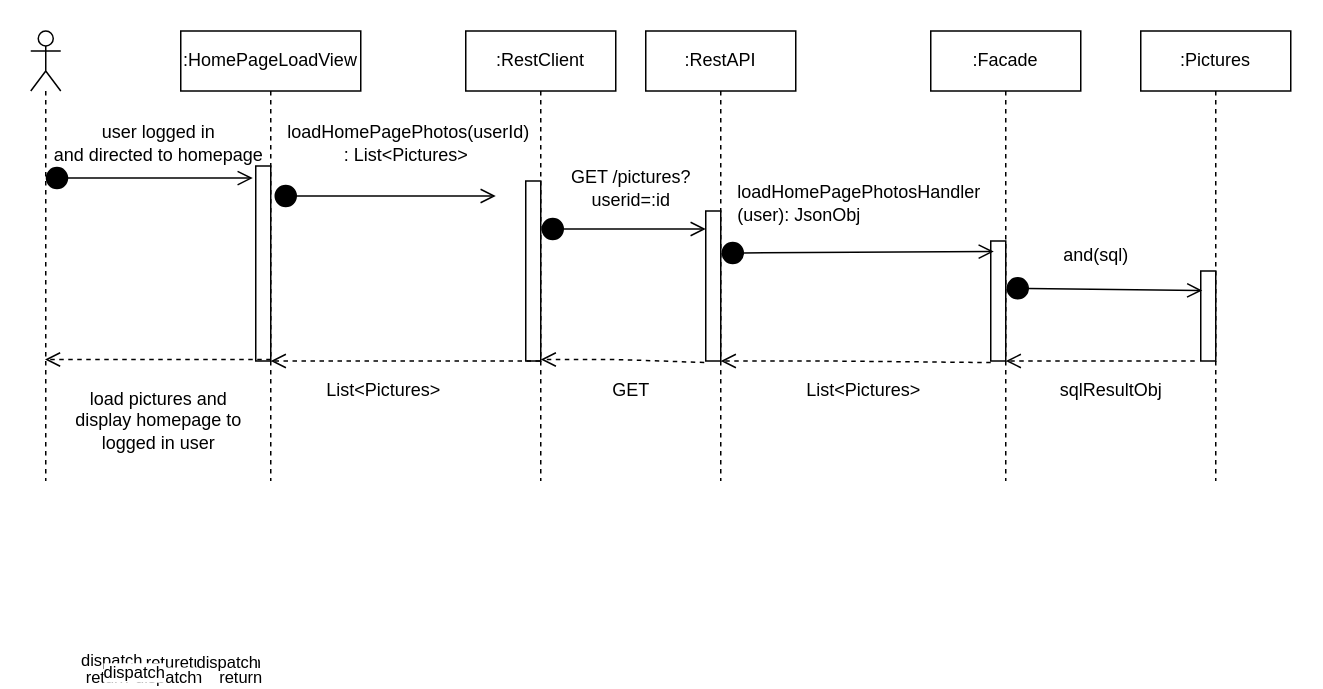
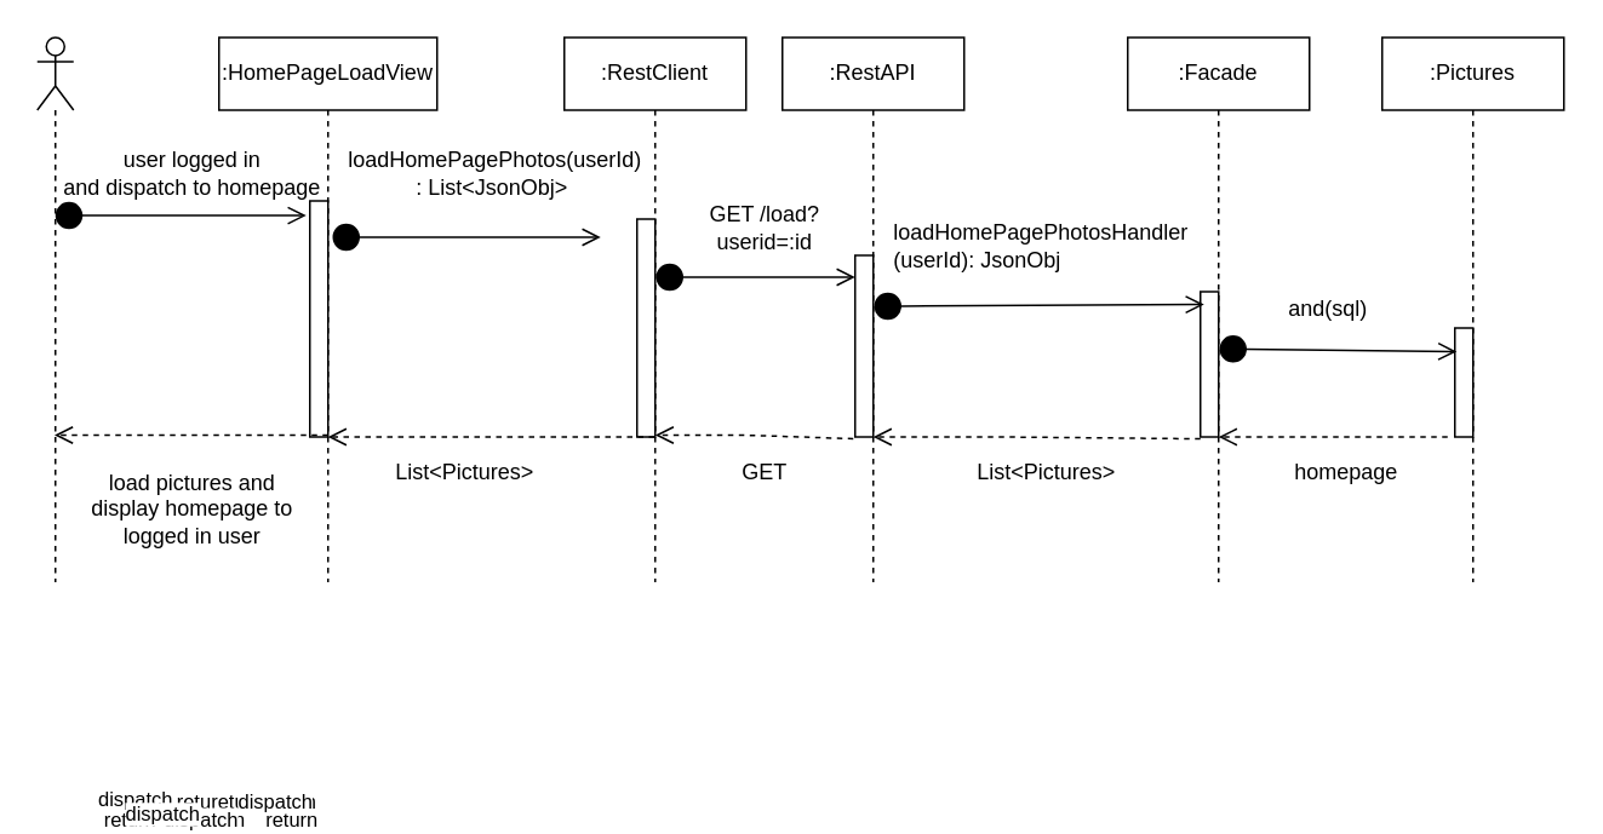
  <mxCell id="0" />
  <mxCell id="1" parent="0" />
  <mxCell id="2" value="" style="shape=umlLifeline;participant=umlActor;perimeter=lifelinePerimeter;whiteSpace=wrap;html=1;container=1;collapsible=0;recursiveResize=0;verticalAlign=top;spacingTop=36;outlineConnect=0;" vertex="1" parent="1"><mxGeometry y="20" width="20" height="300" as="geometry" x="20" /></mxCell>
  <mxCell id="3" value=":HomePageLoadView" style="shape=umlLifeline;perimeter=lifelinePerimeter;whiteSpace=wrap;html=1;container=1;collapsible=0;recursiveResize=0;outlineConnect=0;" vertex="1" parent="1"><mxGeometry x="120" y="20" width="120" height="300" as="geometry" /></mxCell>
  <mxCell id="4" value="" style="html=1;points=[];perimeter=orthogonalPerimeter;" vertex="1" parent="3"><mxGeometry x="50" y="90" width="10" height="130" as="geometry" /></mxCell>
  <mxCell id="5" value=":RestClient" style="shape=umlLifeline;perimeter=lifelinePerimeter;whiteSpace=wrap;html=1;container=1;collapsible=0;recursiveResize=0;outlineConnect=0;" vertex="1" parent="1"><mxGeometry x="310" y="20" width="100" height="300" as="geometry" /></mxCell>
  <mxCell id="6" value="" style="html=1;points=[];perimeter=orthogonalPerimeter;" vertex="1" parent="5"><mxGeometry x="40" y="100" width="10" height="120" as="geometry" /></mxCell>
  <mxCell id="7" value=":RestAPI" style="shape=umlLifeline;perimeter=lifelinePerimeter;whiteSpace=wrap;html=1;container=1;collapsible=0;recursiveResize=0;outlineConnect=0;" vertex="1" parent="1"><mxGeometry x="430" y="20" width="100" height="300" as="geometry" /></mxCell>
  <mxCell id="8" value=":Facade" style="shape=umlLifeline;perimeter=lifelinePerimeter;whiteSpace=wrap;html=1;container=1;collapsible=0;recursiveResize=0;outlineConnect=0;" vertex="1" parent="1"><mxGeometry x="620" y="20" width="100" height="300" as="geometry" /></mxCell>
  <mxCell id="9" value=":Pictures" style="shape=umlLifeline;perimeter=lifelinePerimeter;whiteSpace=wrap;html=1;container=1;collapsible=0;recursiveResize=0;outlineConnect=0;" vertex="1" parent="1"><mxGeometry x="760" y="20" width="100" height="300" as="geometry" /></mxCell>
  <mxCell id="10" value="" style="html=1;points=[];perimeter=orthogonalPerimeter;" vertex="1" parent="1"><mxGeometry x="470" y="140" width="10" height="100" as="geometry" /></mxCell>
  <mxCell id="11" value="" style="html=1;points=[];perimeter=orthogonalPerimeter;" vertex="1" parent="1"><mxGeometry x="660" y="160" width="10" height="80" as="geometry" /></mxCell>
  <mxCell id="12" value="" style="html=1;points=[];perimeter=orthogonalPerimeter;" vertex="1" parent="1"><mxGeometry x="800" y="180" width="10" height="60" as="geometry" /></mxCell>
  <mxCell id="13" value="return" style="html=1;verticalAlign=bottom;endArrow=open;dashed=1;endSize=8;" edge="1" parent="1" target="2"><mxGeometry x="0.448" y="221" relative="1" as="geometry"><mxPoint x="180" y="239" as="sourcePoint" /><mxPoint x="100" y="239" as="targetPoint" /><Array as="points"><mxPoint x="140" y="239" /></Array><mxPoint as="offset" /></mxGeometry></mxCell>
  <mxCell id="14" value="return" style="html=1;verticalAlign=bottom;endArrow=open;dashed=1;endSize=8;" edge="1" parent="1" source="5"><mxGeometry x="1" y="221" relative="1" as="geometry"><mxPoint x="300.5" y="240" as="sourcePoint" /><mxPoint x="180" y="240" as="targetPoint" /><Array as="points"><mxPoint x="260.5" y="240" /></Array><mxPoint x="-69" y="-11" as="offset" /></mxGeometry></mxCell>
  <mxCell id="15" value="return" style="html=1;verticalAlign=bottom;endArrow=open;dashed=1;endSize=8;exitX=-0.1;exitY=1.01;exitDx=0;exitDy=0;exitPerimeter=0;" edge="1" parent="1" source="10"><mxGeometry x="1" y="312" relative="1" as="geometry"><mxPoint x="450.5" y="239" as="sourcePoint" /><mxPoint x="360" y="239" as="targetPoint" /><Array as="points"><mxPoint x="410.5" y="239" /></Array><mxPoint x="-230" y="-101" as="offset" /></mxGeometry></mxCell>
  <mxCell id="16" value="return" style="html=1;verticalAlign=bottom;endArrow=open;dashed=1;endSize=8;exitX=0;exitY=1.013;exitDx=0;exitDy=0;exitPerimeter=0;" edge="1" parent="1" source="11"><mxGeometry x="1" y="422" relative="1" as="geometry"><mxPoint x="590.5" y="240" as="sourcePoint" /><mxPoint x="480" y="240" as="targetPoint" /><Array as="points"><mxPoint x="550.5" y="240" /></Array><mxPoint x="-360" y="-202" as="offset" /></mxGeometry></mxCell>
  <mxCell id="17" value="return" style="html=1;verticalAlign=bottom;endArrow=open;dashed=1;endSize=8;exitX=-0.4;exitY=1;exitDx=0;exitDy=0;exitPerimeter=0;" edge="1" parent="1" source="12"><mxGeometry x="1" y="555" relative="1" as="geometry"><mxPoint x="780.5" y="240" as="sourcePoint" /><mxPoint x="670" y="240" as="targetPoint" /><Array as="points"><mxPoint x="740.5" y="240" /></Array><mxPoint x="-510" y="-335" as="offset" /></mxGeometry></mxCell>
  <mxCell id="18" value="dispatch" style="html=1;verticalAlign=bottom;startArrow=circle;startFill=1;endArrow=open;startSize=6;endSize=8;entryX=-0.2;entryY=0.062;entryDx=0;entryDy=0;entryPerimeter=0;" edge="1" parent="1" source="2" target="4"><mxGeometry x="-0.369" y="-331" width="80" relative="1" as="geometry"><mxPoint x="70" y="120" as="sourcePoint" /><mxPoint x="150" y="120" as="targetPoint" /><mxPoint as="offset" /></mxGeometry></mxCell>
  <mxCell id="19" value="dispatch" style="html=1;verticalAlign=bottom;startArrow=circle;startFill=1;endArrow=open;startSize=6;endSize=8;" edge="1" parent="1"><mxGeometry x="-1" y="-338" width="80" relative="1" as="geometry"><mxPoint x="182" y="130" as="sourcePoint" /><mxPoint x="330" y="130" as="targetPoint" /><mxPoint x="-72" y="-8" as="offset" /></mxGeometry></mxCell>
  <mxCell id="20" value="dispatch" style="html=1;verticalAlign=bottom;startArrow=circle;startFill=1;endArrow=open;startSize=6;endSize=8;" edge="1" parent="1"><mxGeometry x="-1" y="-363" width="80" relative="1" as="geometry"><mxPoint x="360" y="152" as="sourcePoint" /><mxPoint x="470" y="152" as="targetPoint" /><mxPoint x="-207" y="-65" as="offset" /></mxGeometry></mxCell>
  <mxCell id="21" value="dispatch" style="html=1;verticalAlign=bottom;startArrow=circle;startFill=1;endArrow=open;startSize=6;endSize=8;entryX=0.2;entryY=0.088;entryDx=0;entryDy=0;entryPerimeter=0;exitX=1;exitY=0.28;exitDx=0;exitDy=0;exitPerimeter=0;" edge="1" parent="1" source="10" target="11"><mxGeometry x="-1" y="-477" width="80" relative="1" as="geometry"><mxPoint x="480" y="170.97" as="sourcePoint" /><mxPoint x="605" y="168" as="targetPoint" /><mxPoint x="-394" y="-188" as="offset" /></mxGeometry></mxCell>
  <mxCell id="22" value="dispatch" style="html=1;verticalAlign=bottom;startArrow=circle;startFill=1;endArrow=open;startSize=6;endSize=8;" edge="1" parent="1"><mxGeometry x="-1" y="-554" width="80" relative="1" as="geometry"><mxPoint x="670" y="191.48" as="sourcePoint" /><mxPoint x="801" y="193" as="targetPoint" /><mxPoint x="-513" y="-295" as="offset" /></mxGeometry></mxCell>
- <mxCell id="23" value="user logged in &lt;br&gt;and directed to homepage" style="text;html=1;align=center;verticalAlign=middle;resizable=0;points=[];autosize=1;" vertex="1" parent="1"><mxGeometry x="30" y="80" width="150" height="30" as="geometry" /></mxCell>
- <mxCell id="24" value="&lt;span style=&quot;text-align: left&quot;&gt;&amp;nbsp;loadHomePagePhotos(userId)&lt;br&gt;: List&amp;lt;Pictures&amp;gt;&lt;/span&gt;" style="text;html=1;align=center;verticalAlign=middle;resizable=0;points=[];autosize=1;" vertex="1" parent="1"><mxGeometry x="180" y="80" width="180" height="30" as="geometry" /></mxCell>
- <mxCell id="25" value="GET /pictures?&lt;br&gt;userid=:id" style="text;html=1;align=center;verticalAlign=middle;resizable=0;points=[];autosize=1;" vertex="1" parent="1"><mxGeometry x="370" y="110" width="100" height="30" as="geometry" /></mxCell>
- <mxCell id="26" value="&lt;p style=&quot;text-align: left ; margin: 0px 0px 0px 4px&quot;&gt;loadHomePagePhotosHandler&lt;/p&gt;&lt;p style=&quot;text-align: left ; margin: 0px 0px 0px 4px&quot;&gt;(user)&lt;span&gt;: JsonObj&lt;/span&gt;&lt;/p&gt;" style="text;html=1;align=center;verticalAlign=middle;resizable=0;points=[];autosize=1;" vertex="1" parent="1"><mxGeometry x="480" y="120" width="180" height="30" as="geometry" /></mxCell>
+ <mxCell id="23" value="user logged in &lt;br&gt;and dispatch to homepage" style="text;html=1;align=center;verticalAlign=middle;resizable=0;points=[];autosize=1;" vertex="1" parent="1"><mxGeometry x="30" y="80" width="150" height="30" as="geometry" /></mxCell>
+ <mxCell id="24" value="&lt;span style=&quot;text-align: left&quot;&gt;&amp;nbsp;loadHomePagePhotos(userId)&lt;br&gt;: List&amp;lt;JsonObj&amp;gt;&lt;/span&gt;" style="text;html=1;align=center;verticalAlign=middle;resizable=0;points=[];autosize=1;" vertex="1" parent="1"><mxGeometry x="180" y="80" width="180" height="30" as="geometry" /></mxCell>
+ <mxCell id="25" value="GET /load?&lt;br&gt;userid=:id" style="text;html=1;align=center;verticalAlign=middle;resizable=0;points=[];autosize=1;" vertex="1" parent="1"><mxGeometry x="370" y="110" width="100" height="30" as="geometry" /></mxCell>
+ <mxCell id="26" value="&lt;p style=&quot;text-align: left ; margin: 0px 0px 0px 4px&quot;&gt;loadHomePagePhotosHandler&lt;/p&gt;&lt;p style=&quot;text-align: left ; margin: 0px 0px 0px 4px&quot;&gt;(userId)&lt;span&gt;: JsonObj&lt;/span&gt;&lt;/p&gt;" style="text;html=1;align=center;verticalAlign=middle;resizable=0;points=[];autosize=1;" vertex="1" parent="1"><mxGeometry x="480" y="120" width="180" height="30" as="geometry" /></mxCell>
  <mxCell id="27" value="and(sql)" style="text;html=1;align=center;verticalAlign=middle;resizable=0;points=[];autosize=1;" vertex="1" parent="1"><mxGeometry x="695" y="160" width="70" height="20" as="geometry" /></mxCell>
- <mxCell id="28" value="sqlResultObj" style="text;html=1;align=center;verticalAlign=middle;resizable=0;points=[];autosize=1;" vertex="1" parent="1"><mxGeometry x="700" y="250" width="80" height="20" as="geometry" /></mxCell>
+ <mxCell id="28" value="homepage" style="text;html=1;align=center;verticalAlign=middle;resizable=0;points=[];autosize=1;" vertex="1" parent="1"><mxGeometry x="700" y="250" width="80" height="20" as="geometry" /></mxCell>
  <mxCell id="29" value="List&amp;lt;Pictures&amp;gt;" style="text;html=1;align=center;verticalAlign=middle;resizable=0;points=[];autosize=1;" vertex="1" parent="1"><mxGeometry x="530" y="250" width="90" height="20" as="geometry" /></mxCell>
  <mxCell id="30" value="GET" style="text;html=1;align=center;verticalAlign=middle;resizable=0;points=[];autosize=1;" vertex="1" parent="1"><mxGeometry x="395" y="250" width="50" height="20" as="geometry" /></mxCell>
  <mxCell id="31" value="List&amp;lt;Pictures&amp;gt;" style="text;html=1;align=center;verticalAlign=middle;resizable=0;points=[];autosize=1;" vertex="1" parent="1"><mxGeometry x="210" y="250" width="90" height="20" as="geometry" /></mxCell>
  <mxCell id="32" value="load pictures and &lt;br&gt;display homepage to&lt;br&gt;logged in user" style="text;html=1;align=center;verticalAlign=middle;resizable=0;points=[];autosize=1;" vertex="1" parent="1"><mxGeometry x="40" y="255" width="130" height="50" as="geometry" /></mxCell>
